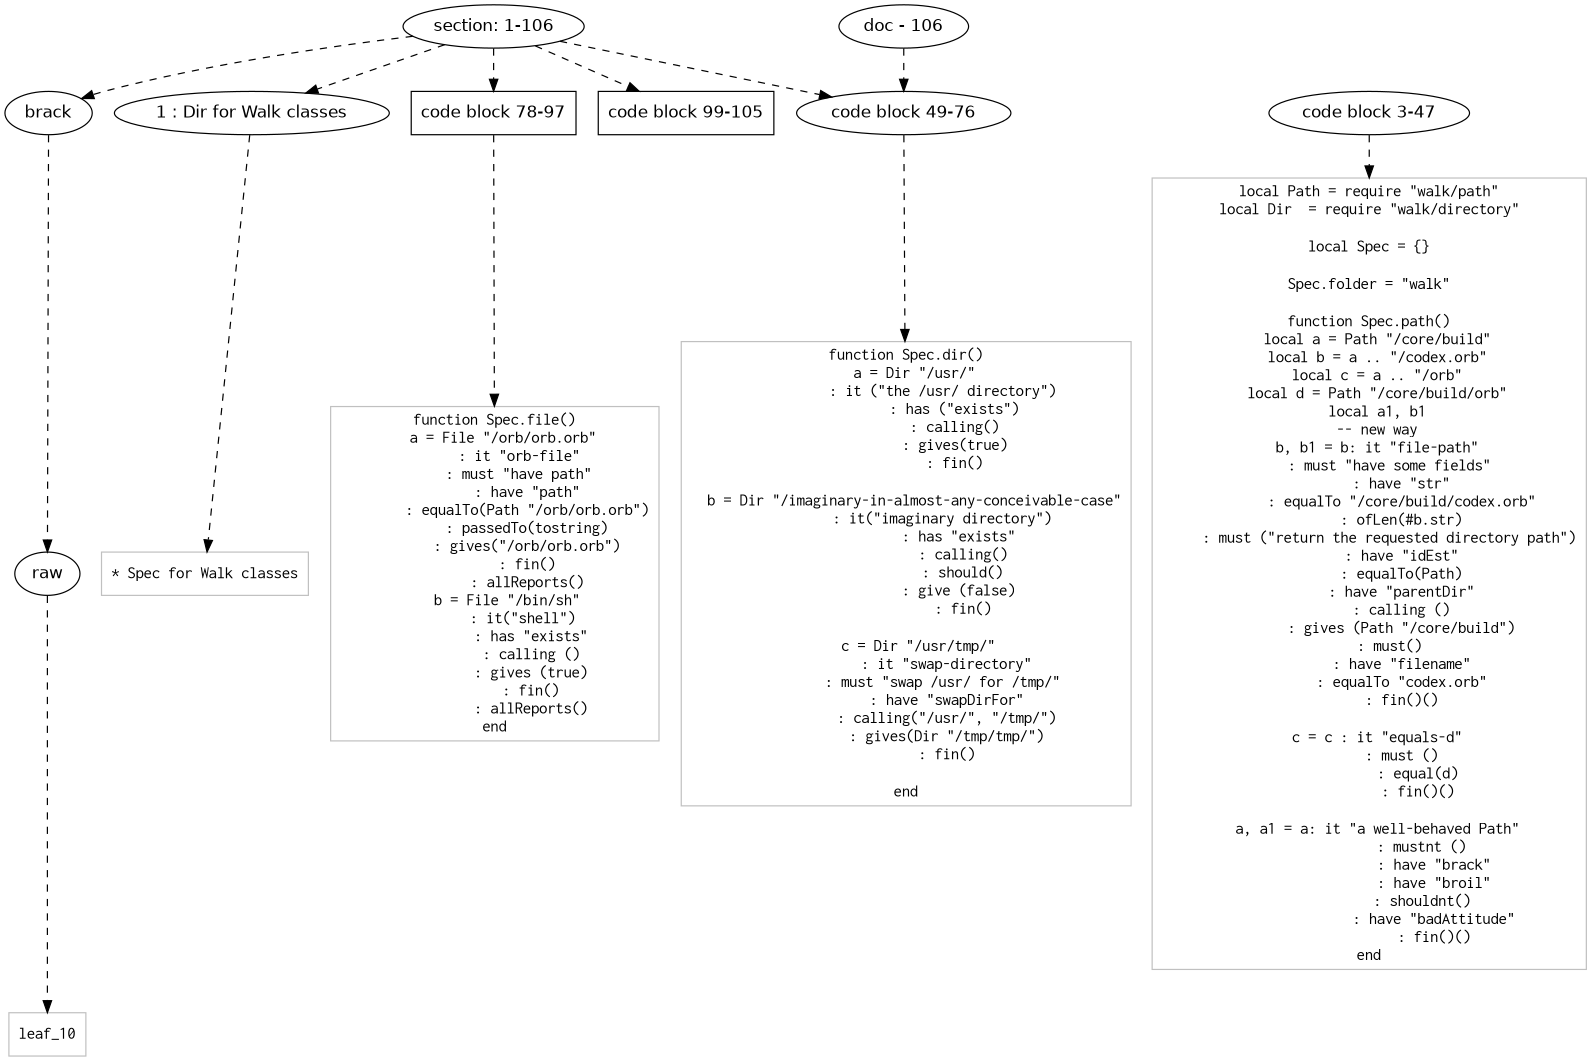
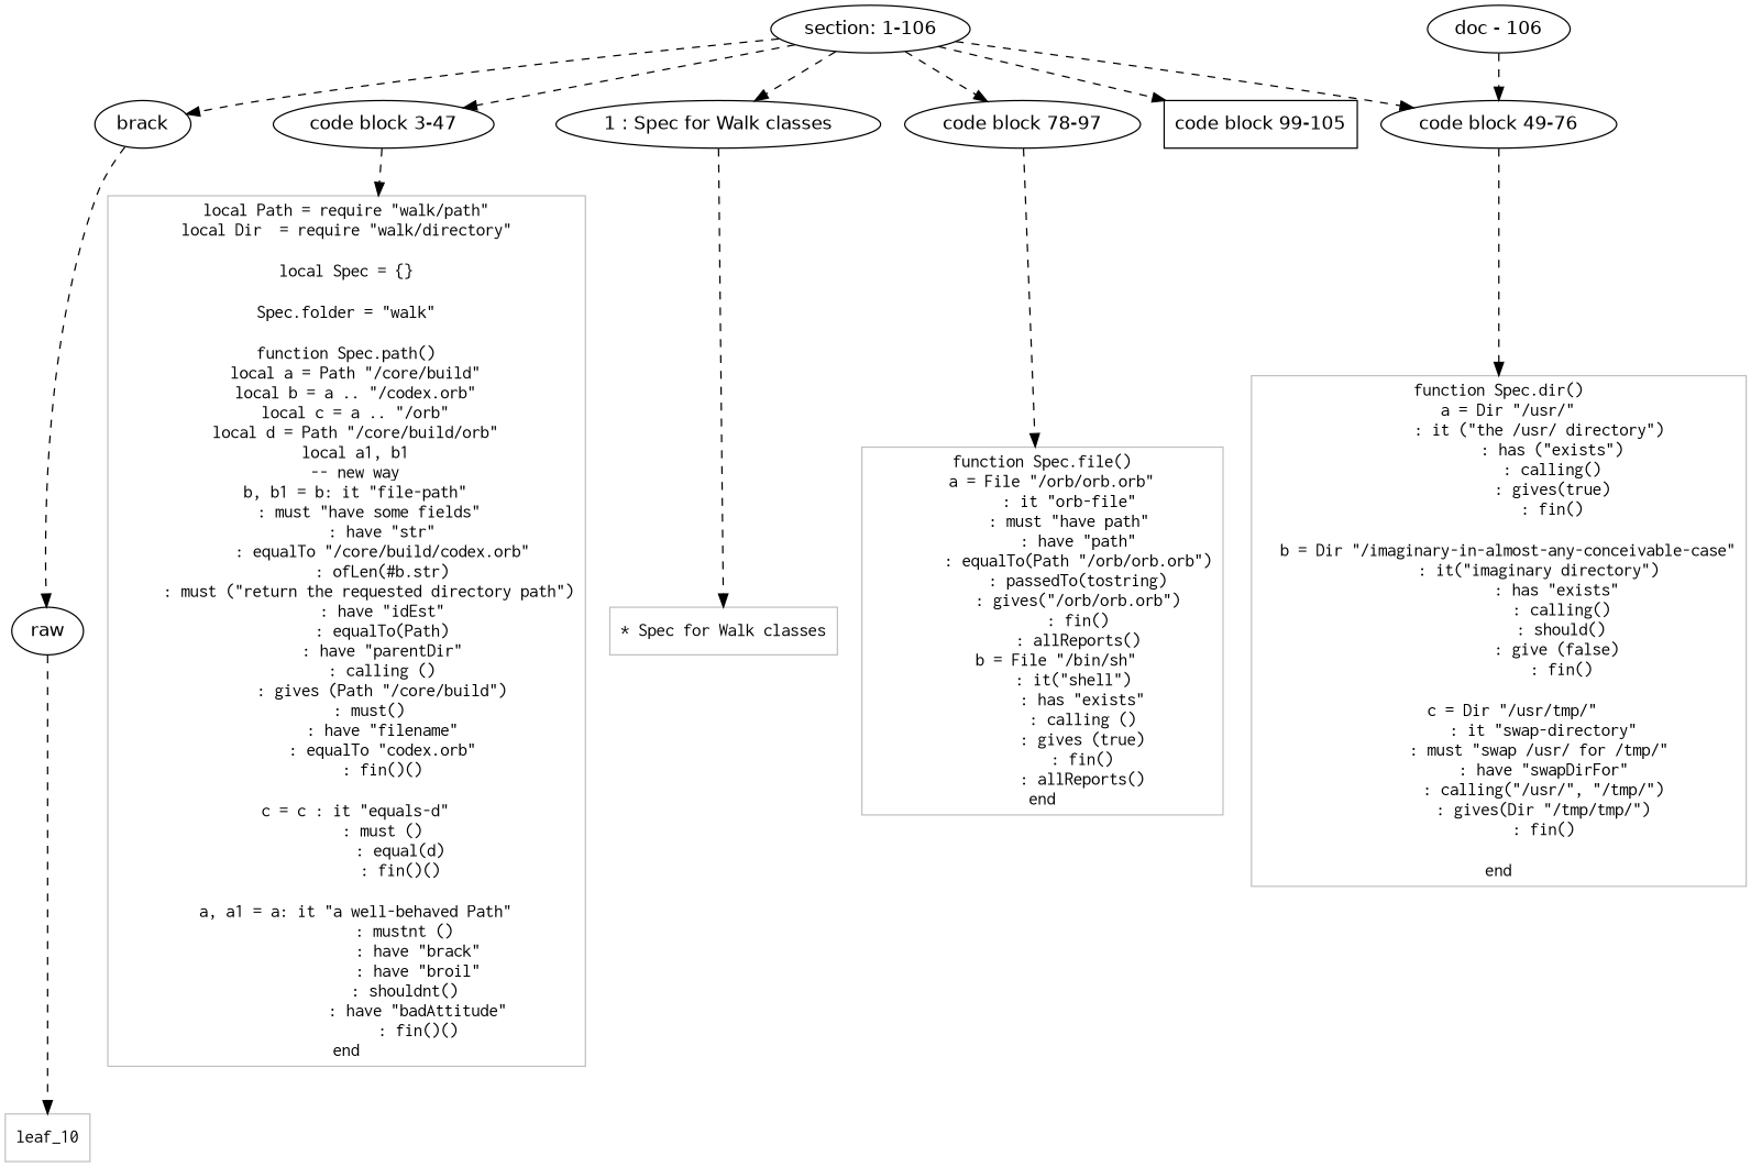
  digraph {
    node [fontname=Helvetica]
    edge [style=dashed]
    n1 [label="section: 1-106"]
-   n2 [label="1 : Dir for Walk classes"]
+   n2 [label="1 : Spec for Walk classes"]
    n3 [label=brack]
    n4 [label="code block 3-47"]
    n5 [label="code block 49-76"]
-   n6 [label="code block 78-97" shape=box]
+   n6 [label="code block 78-97"]
    n7 [label="code block 99-105" shape=box]
    n8 [label=raw]
    n9 [color=Gray fontname=Inconsolata label="* Spec for Walk classes" shape=rectangle]
    n10 [color=Gray fontname=Inconsolata label="local Path = require \"walk/path\"\nlocal Dir  = require \"walk/directory\"\n\nlocal Spec = {}\n\nSpec.folder = \"walk\"\n\nfunction Spec.path()\n  local a = Path \"/core/build\"\n  local b = a .. \"/codex.orb\"\n  local c = a .. \"/orb\"\n  local d = Path \"/core/build/orb\"\n  local a1, b1\n  -- new way\n  b, b1 = b: it \"file-path\"\n     : must \"have some fields\"\n        : have \"str\"\n        : equalTo \"/core/build/codex.orb\"\n        : ofLen(#b.str)\n     : must (\"return the requested directory path\")\n        : have \"idEst\"\n        : equalTo(Path)\n        : have \"parentDir\"\n        : calling ()\n        : gives (Path \"/core/build\")\n     : must()\n        : have \"filename\"\n        : equalTo \"codex.orb\"\n        : fin()()\n\n  c = c : it \"equals-d\"\n        : must ()\n            : equal(d)\n            : fin()()\n\n  a, a1 = a: it \"a well-behaved Path\"\n             : mustnt ()\n                : have \"brack\"\n                : have \"broil\"\n             : shouldnt()\n                : have \"badAttitude\"\n                : fin()()\nend" shape=rectangle]
    n11 [color=Gray fontname=Inconsolata label="function Spec.dir()\n  a = Dir \"/usr/\"\n         : it (\"the /usr/ directory\")\n            : has (\"exists\")\n            : calling()\n            : gives(true)\n            : fin()\n\n  b = Dir \"/imaginary-in-almost-any-conceivable-case\"\n         : it(\"imaginary directory\")\n             : has \"exists\"\n              : calling()\n              : should()\n             : give (false)\n              : fin()\n\n   c = Dir \"/usr/tmp/\"\n          : it \"swap-directory\"\n         : must \"swap /usr/ for /tmp/\"\n          : have \"swapDirFor\"\n          : calling(\"/usr/\", \"/tmp/\")\n          : gives(Dir \"/tmp/tmp/\")\n          : fin()\n\nend\n" shape=rectangle]
    n12 [color=Gray fontname=Inconsolata label="function Spec.file()\n  a = File \"/orb/orb.orb\"\n      : it \"orb-file\"\n      : must \"have path\"\n        : have \"path\"\n        : equalTo(Path \"/orb/orb.orb\")\n        : passedTo(tostring)\n        : gives(\"/orb/orb.orb\")\n        : fin()\n        : allReports()\n   b = File \"/bin/sh\"\n       : it(\"shell\")\n         : has \"exists\"\n         : calling ()\n         : gives (true)\n         : fin()\n         : allReports()\nend" shape=rectangle]
    leaf_10 [color=Gray fontname=Inconsolata shape=rectangle]
    n14 [label="doc - 106"]
    subgraph sub_1 {
      rank=same
      n1
    }
    subgraph sub_2 {
      rank=same
      n2
      n3
      n4
      n5
      n6
      n7
    }
    subgraph sub_3 {
      rank=same
      n8
    }
    n1 -> n2
    n1 -> n3
+   n1 -> n4
    n1 -> n5
    n1 -> n6
    n1 -> n7
    n2 -> n9
    n3 -> n8
    n4 -> n10
    n5 -> n11
    n6 -> n12
    n8 -> leaf_10
    n14 -> n5
  }
